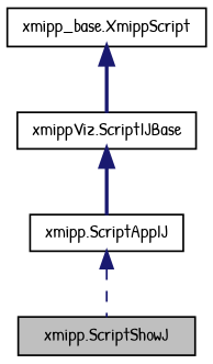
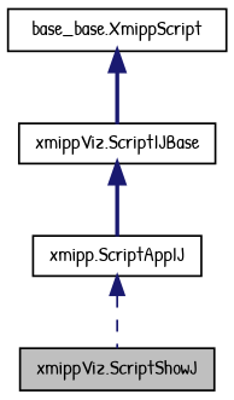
  digraph {
    fontname="Patrick Hand"
    node [color=black fillcolor=white fontname="Patrick Hand" fontsize=10 shape=record style=filled]
    edge [color=midnightblue dir=back fontname="Patrick Hand" fontsize=10 labelfontname=Helvetica labelfontsize=10 style=bold]
-   n1 [fillcolor=grey75 fontcolor=black height=0.2 label="xmipp.ScriptShowJ" width=0.4]
+   n1 [fillcolor=grey75 fontcolor=black height=0.2 label="xmippViz.ScriptShowJ" width=0.4]
    n2 [height=0.2 label="xmipp.ScriptAppIJ" width=0.4]
    n3 [height=0.2 label="xmippViz.ScriptIJBase" width=0.4]
-   n4 [height=0.2 label="xmipp_base.XmippScript" width=0.4]
+   n4 [height=0.2 label="base_base.XmippScript" width=0.4]
    n2 -> n1 [style=dashed]
    n3 -> n2
    n4 -> n3
  }
